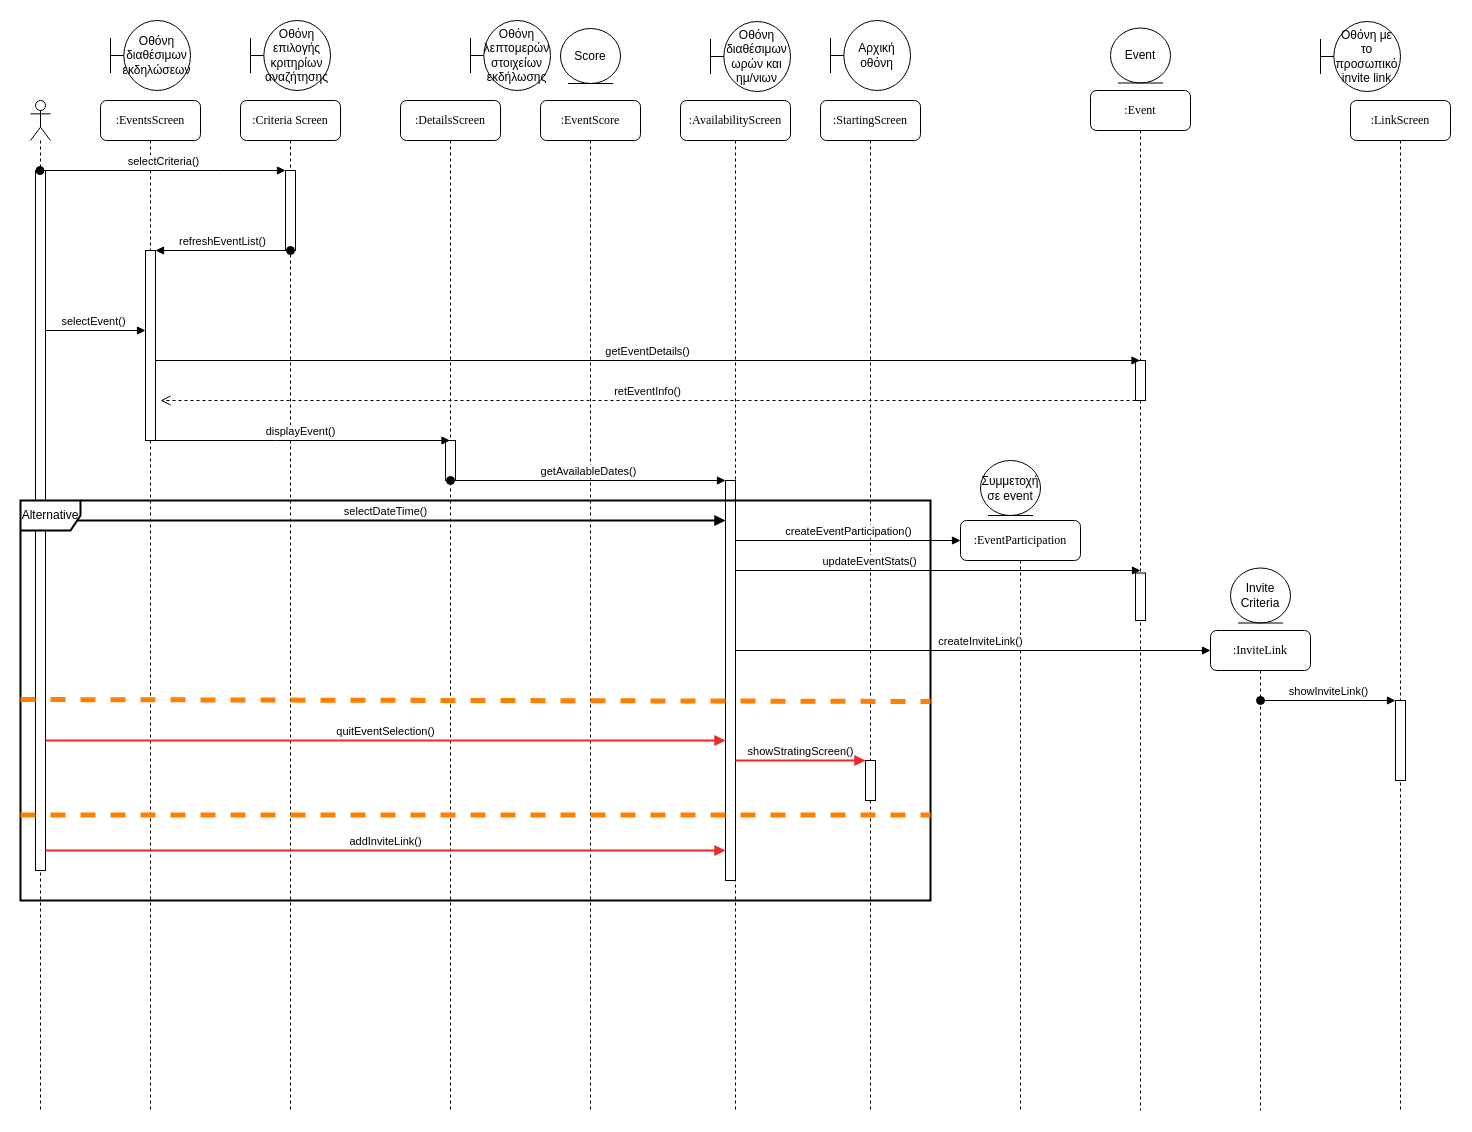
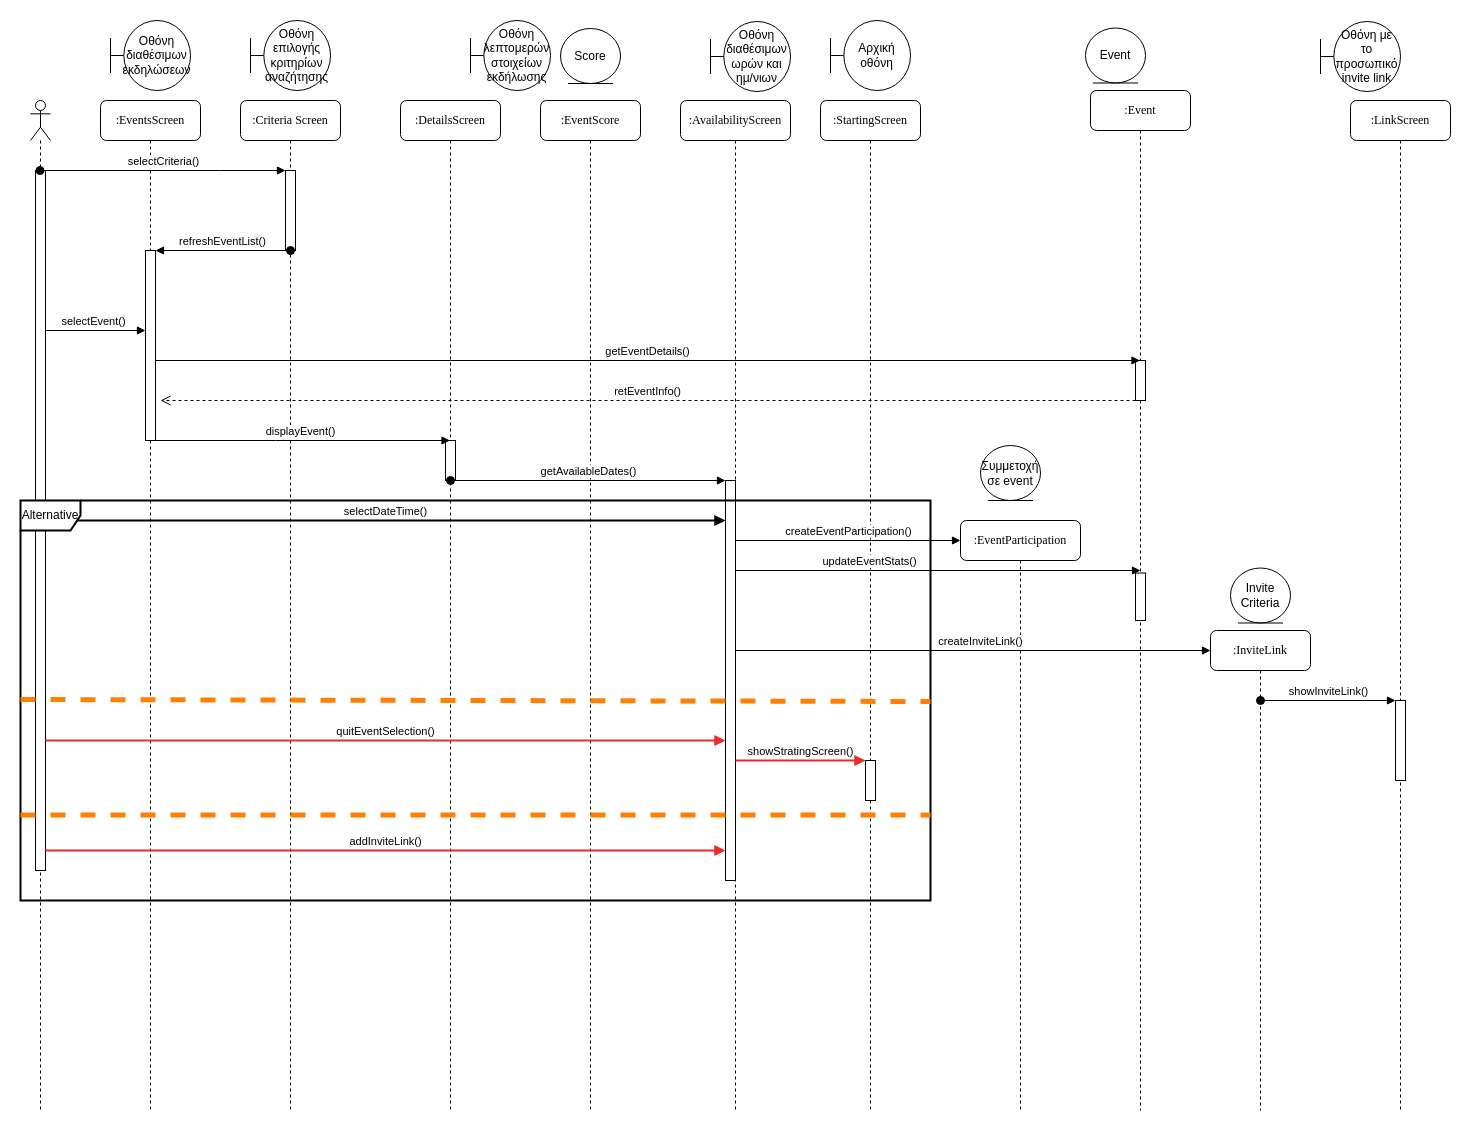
  <mxCell id="0" />
  <mxCell id="1" parent="0" />
  <mxCell id="2" value=":Criteria Screen" style="shape=umlLifeline;perimeter=lifelinePerimeter;whiteSpace=wrap;html=1;container=1;collapsible=0;recursiveResize=0;outlineConnect=0;rounded=1;shadow=0;comic=0;labelBackgroundColor=none;strokeWidth=1;fontFamily=Verdana;fontSize=12;align=center;" parent="1" vertex="1"><mxGeometry x="240" y="100" width="100" height="1010" as="geometry" /></mxCell>
  <mxCell id="3" value="" style="html=1;points=[];perimeter=orthogonalPerimeter;outlineConnect=0;targetShapes=umlLifeline;portConstraint=eastwest;newEdgeStyle={&quot;edgeStyle&quot;:&quot;elbowEdgeStyle&quot;,&quot;elbow&quot;:&quot;vertical&quot;,&quot;curved&quot;:0,&quot;rounded&quot;:0};" parent="2" vertex="1"><mxGeometry x="45" y="70" width="10" height="80" as="geometry" /></mxCell>
  <mxCell id="4" value=":DetailsScreen" style="shape=umlLifeline;perimeter=lifelinePerimeter;whiteSpace=wrap;html=1;container=1;collapsible=0;recursiveResize=0;outlineConnect=0;rounded=1;shadow=0;comic=0;labelBackgroundColor=none;strokeWidth=1;fontFamily=Verdana;fontSize=12;align=center;" parent="1" vertex="1"><mxGeometry x="400" y="100" width="100" height="1010" as="geometry" /></mxCell>
  <mxCell id="5" value="" style="html=1;points=[];perimeter=orthogonalPerimeter;outlineConnect=0;targetShapes=umlLifeline;portConstraint=eastwest;newEdgeStyle={&quot;edgeStyle&quot;:&quot;elbowEdgeStyle&quot;,&quot;elbow&quot;:&quot;vertical&quot;,&quot;curved&quot;:0,&quot;rounded&quot;:0};" vertex="1" parent="4"><mxGeometry x="45" y="340" width="10" height="40" as="geometry" /></mxCell>
  <mxCell id="6" value=":EventScore" style="shape=umlLifeline;perimeter=lifelinePerimeter;whiteSpace=wrap;html=1;container=1;collapsible=0;recursiveResize=0;outlineConnect=0;rounded=1;shadow=0;comic=0;labelBackgroundColor=none;strokeWidth=1;fontFamily=Verdana;fontSize=12;align=center;" parent="1" vertex="1"><mxGeometry x="540" y="100" width="100" height="1010" as="geometry" /></mxCell>
  <mxCell id="7" value=":AvailabilityScreen" style="shape=umlLifeline;perimeter=lifelinePerimeter;whiteSpace=wrap;html=1;container=1;collapsible=0;recursiveResize=0;outlineConnect=0;rounded=1;shadow=0;comic=0;labelBackgroundColor=none;strokeWidth=1;fontFamily=Verdana;fontSize=12;align=center;" parent="1" vertex="1"><mxGeometry x="680" y="100" width="110" height="1010" as="geometry" /></mxCell>
  <mxCell id="8" value="" style="html=1;points=[];perimeter=orthogonalPerimeter;outlineConnect=0;targetShapes=umlLifeline;portConstraint=eastwest;newEdgeStyle={&quot;edgeStyle&quot;:&quot;elbowEdgeStyle&quot;,&quot;elbow&quot;:&quot;vertical&quot;,&quot;curved&quot;:0,&quot;rounded&quot;:0};" parent="7" vertex="1"><mxGeometry x="45" y="380" width="10" height="400" as="geometry" /></mxCell>
  <mxCell id="9" value="getAvailableDates()" style="html=1;verticalAlign=bottom;startArrow=oval;endArrow=block;startSize=8;edgeStyle=elbowEdgeStyle;elbow=vertical;curved=0;rounded=0;" parent="7" target="8" edge="1"><mxGeometry relative="1" as="geometry"><mxPoint x="-230" y="380" as="sourcePoint" /><mxPoint x="40" y="380" as="targetPoint" /></mxGeometry></mxCell>
  <mxCell id="10" value=":StartingScreen" style="shape=umlLifeline;perimeter=lifelinePerimeter;whiteSpace=wrap;html=1;container=1;collapsible=0;recursiveResize=0;outlineConnect=0;rounded=1;shadow=0;comic=0;labelBackgroundColor=none;strokeWidth=1;fontFamily=Verdana;fontSize=12;align=center;" parent="1" vertex="1"><mxGeometry x="820" y="100" width="100" height="1010" as="geometry" /></mxCell>
  <mxCell id="11" value="" style="html=1;points=[];perimeter=orthogonalPerimeter;outlineConnect=0;targetShapes=umlLifeline;portConstraint=eastwest;newEdgeStyle={&quot;edgeStyle&quot;:&quot;elbowEdgeStyle&quot;,&quot;elbow&quot;:&quot;vertical&quot;,&quot;curved&quot;:0,&quot;rounded&quot;:0};" parent="10" vertex="1"><mxGeometry x="45" y="660" width="10" height="40" as="geometry" /></mxCell>
  <mxCell id="12" value=":EventParticipation" style="shape=umlLifeline;perimeter=lifelinePerimeter;whiteSpace=wrap;html=1;container=1;collapsible=0;recursiveResize=0;outlineConnect=0;rounded=1;shadow=0;comic=0;labelBackgroundColor=none;strokeWidth=1;fontFamily=Verdana;fontSize=12;align=center;" parent="1" vertex="1"><mxGeometry x="960" y="520" width="120" height="590" as="geometry" /></mxCell>
  <mxCell id="13" value=":EventsScreen" style="shape=umlLifeline;perimeter=lifelinePerimeter;whiteSpace=wrap;html=1;container=1;collapsible=0;recursiveResize=0;outlineConnect=0;rounded=1;shadow=0;comic=0;labelBackgroundColor=none;strokeWidth=1;fontFamily=Verdana;fontSize=12;align=center;" parent="1" vertex="1"><mxGeometry x="100" y="100" width="100" height="1010" as="geometry" /></mxCell>
  <mxCell id="14" value="" style="html=1;points=[];perimeter=orthogonalPerimeter;outlineConnect=0;targetShapes=umlLifeline;portConstraint=eastwest;newEdgeStyle={&quot;edgeStyle&quot;:&quot;elbowEdgeStyle&quot;,&quot;elbow&quot;:&quot;vertical&quot;,&quot;curved&quot;:0,&quot;rounded&quot;:0};" parent="13" vertex="1"><mxGeometry x="45" y="150" width="10" height="190" as="geometry" /></mxCell>
  <mxCell id="15" value="selectEvent()" style="html=1;verticalAlign=bottom;startArrow=oval;endArrow=block;startSize=8;edgeStyle=elbowEdgeStyle;elbow=vertical;curved=0;rounded=0;" parent="13" target="14" edge="1"><mxGeometry relative="1" as="geometry"><mxPoint x="-60" y="230" as="sourcePoint" /></mxGeometry></mxCell>
  <mxCell id="16" value="displayEvent()" style="html=1;verticalAlign=bottom;endArrow=block;edgeStyle=elbowEdgeStyle;elbow=vertical;curved=0;rounded=0;" edge="1" parent="13" target="4"><mxGeometry width="80" relative="1" as="geometry"><mxPoint x="50" y="340" as="sourcePoint" /><mxPoint x="130" y="340" as="targetPoint" /></mxGeometry></mxCell>
  <mxCell id="17" value="" style="shape=umlLifeline;perimeter=lifelinePerimeter;whiteSpace=wrap;html=1;container=1;dropTarget=0;collapsible=0;recursiveResize=0;outlineConnect=0;portConstraint=eastwest;newEdgeStyle={&quot;edgeStyle&quot;:&quot;elbowEdgeStyle&quot;,&quot;elbow&quot;:&quot;vertical&quot;,&quot;curved&quot;:0,&quot;rounded&quot;:0};participant=umlActor;" parent="1" vertex="1"><mxGeometry x="30" y="100" width="20" height="1010" as="geometry" /></mxCell>
  <mxCell id="18" value="" style="html=1;points=[];perimeter=orthogonalPerimeter;outlineConnect=0;targetShapes=umlLifeline;portConstraint=eastwest;newEdgeStyle={&quot;edgeStyle&quot;:&quot;elbowEdgeStyle&quot;,&quot;elbow&quot;:&quot;vertical&quot;,&quot;curved&quot;:0,&quot;rounded&quot;:0};" parent="17" vertex="1"><mxGeometry x="5" y="70" width="10" height="700" as="geometry" /></mxCell>
  <mxCell id="19" value="&lt;div&gt;Οθόνη διαθέσιμων&lt;/div&gt;&lt;div&gt;εκδηλώσεων&lt;br&gt;&lt;/div&gt;" style="shape=umlBoundary;whiteSpace=wrap;html=1;" parent="1" vertex="1"><mxGeometry x="110" width="80" height="70" as="geometry" y="20" /></mxCell>
  <mxCell id="20" value="Οθόνη επιλογής κριτηρίων αναζήτησης" style="shape=umlBoundary;whiteSpace=wrap;html=1;" parent="1" vertex="1"><mxGeometry x="250" width="80" height="70" as="geometry" y="20" /></mxCell>
  <mxCell id="21" value="&lt;div&gt;Οθόνη λεπτομερών&lt;/div&gt;&lt;div&gt;στοιχείων εκδήλωσης&lt;br&gt;&lt;/div&gt;" style="shape=umlBoundary;whiteSpace=wrap;html=1;" parent="1" vertex="1"><mxGeometry x="470" y="20" width="80" height="70" as="geometry" /></mxCell>
  <mxCell id="22" value="Score" style="ellipse;shape=umlEntity;whiteSpace=wrap;html=1;" parent="1" vertex="1"><mxGeometry x="560" y="28" width="60" height="55" as="geometry" /></mxCell>
  <mxCell id="23" value="&lt;div&gt;Οθόνη διαθέσιμων ωρών και&lt;/div&gt;&lt;div&gt;ημ/νιων&lt;br&gt;&lt;/div&gt;" style="shape=umlBoundary;whiteSpace=wrap;html=1;" parent="1" vertex="1"><mxGeometry x="710" y="21" width="80" height="70" as="geometry" /></mxCell>
  <mxCell id="24" value="Αρχική οθόνη" style="shape=umlBoundary;whiteSpace=wrap;html=1;" parent="1" vertex="1"><mxGeometry x="830" width="80" height="70" as="geometry" y="20" /></mxCell>
- <mxCell id="25" value="Συμμετοχή σε event" style="ellipse;shape=umlEntity;whiteSpace=wrap;html=1;" parent="1" vertex="1"><mxGeometry x="980" y="460" width="60" height="55" as="geometry" /></mxCell>
- <mxCell id="26" value="Event" style="ellipse;shape=umlEntity;whiteSpace=wrap;html=1;" parent="1" vertex="1"><mxGeometry x="1110" y="27.5" width="60" height="55" as="geometry" /></mxCell>
+ <mxCell id="25" value="Συμμετοχή σε event" style="ellipse;shape=umlEntity;whiteSpace=wrap;html=1;" parent="1" vertex="1"><mxGeometry x="980" y="445" width="60" height="55" as="geometry" /></mxCell>
+ <mxCell id="26" value="Event" style="ellipse;shape=umlEntity;whiteSpace=wrap;html=1;" parent="1" vertex="1"><mxGeometry x="1085" y="27.5" width="60" height="55" as="geometry" /></mxCell>
  <mxCell id="27" value="Invite Criteria" style="ellipse;shape=umlEntity;whiteSpace=wrap;html=1;" parent="1" vertex="1"><mxGeometry x="1230" y="567.5" width="60" height="55" as="geometry" /></mxCell>
  <mxCell id="28" value="Οθόνη με το προσωπικό invite link" style="shape=umlBoundary;whiteSpace=wrap;html=1;" parent="1" vertex="1"><mxGeometry x="1320" y="21" width="80" height="70" as="geometry" /></mxCell>
  <mxCell id="29" value=":Event" style="shape=umlLifeline;perimeter=lifelinePerimeter;whiteSpace=wrap;html=1;container=1;collapsible=0;recursiveResize=0;outlineConnect=0;rounded=1;shadow=0;comic=0;labelBackgroundColor=none;strokeWidth=1;fontFamily=Verdana;fontSize=12;align=center;" parent="1" vertex="1"><mxGeometry x="1090" y="90" width="100" height="1020" as="geometry" /></mxCell>
  <mxCell id="30" value="" style="html=1;points=[];perimeter=orthogonalPerimeter;outlineConnect=0;targetShapes=umlLifeline;portConstraint=eastwest;newEdgeStyle={&quot;edgeStyle&quot;:&quot;elbowEdgeStyle&quot;,&quot;elbow&quot;:&quot;vertical&quot;,&quot;curved&quot;:0,&quot;rounded&quot;:0};" vertex="1" parent="29"><mxGeometry x="45" y="482.5" width="10" height="47.5" as="geometry" /></mxCell>
  <mxCell id="31" value="" style="html=1;points=[];perimeter=orthogonalPerimeter;outlineConnect=0;targetShapes=umlLifeline;portConstraint=eastwest;newEdgeStyle={&quot;edgeStyle&quot;:&quot;elbowEdgeStyle&quot;,&quot;elbow&quot;:&quot;vertical&quot;,&quot;curved&quot;:0,&quot;rounded&quot;:0};" vertex="1" parent="29"><mxGeometry x="45" y="270" width="10" height="40" as="geometry" /></mxCell>
  <mxCell id="32" value="createInviteLink()" style="html=1;verticalAlign=bottom;endArrow=block;edgeStyle=elbowEdgeStyle;elbow=vertical;curved=0;rounded=0;" edge="1" parent="29" source="8"><mxGeometry x="0.031" width="80" relative="1" as="geometry"><mxPoint x="40" y="560.06" as="sourcePoint" /><mxPoint x="120" y="560.06" as="targetPoint" /><mxPoint as="offset" /></mxGeometry></mxCell>
  <mxCell id="33" value=":InviteLink" style="shape=umlLifeline;perimeter=lifelinePerimeter;whiteSpace=wrap;html=1;container=1;collapsible=0;recursiveResize=0;outlineConnect=0;rounded=1;shadow=0;comic=0;labelBackgroundColor=none;strokeWidth=1;fontFamily=Verdana;fontSize=12;align=center;" parent="1" vertex="1"><mxGeometry x="1210" y="630" width="100" height="480" as="geometry" /></mxCell>
  <mxCell id="34" value=":LinkScreen" style="shape=umlLifeline;perimeter=lifelinePerimeter;whiteSpace=wrap;html=1;container=1;collapsible=0;recursiveResize=0;outlineConnect=0;rounded=1;shadow=0;comic=0;labelBackgroundColor=none;strokeWidth=1;fontFamily=Verdana;fontSize=12;align=center;" parent="1" vertex="1"><mxGeometry x="1350" y="100" width="100" height="1010" as="geometry" /></mxCell>
  <mxCell id="35" value="" style="html=1;points=[];perimeter=orthogonalPerimeter;outlineConnect=0;targetShapes=umlLifeline;portConstraint=eastwest;newEdgeStyle={&quot;edgeStyle&quot;:&quot;elbowEdgeStyle&quot;,&quot;elbow&quot;:&quot;vertical&quot;,&quot;curved&quot;:0,&quot;rounded&quot;:0};" vertex="1" parent="34"><mxGeometry x="45" y="600" width="10" height="80" as="geometry" /></mxCell>
  <mxCell id="36" value="selectCriteria()" style="html=1;verticalAlign=bottom;startArrow=oval;endArrow=block;startSize=8;edgeStyle=elbowEdgeStyle;elbow=vertical;curved=0;rounded=0;" parent="1" source="17" target="3" edge="1"><mxGeometry relative="1" as="geometry"><mxPoint x="85" y="180" as="sourcePoint" /><Array as="points"><mxPoint x="220" y="170" /><mxPoint x="70" y="160" /></Array></mxGeometry></mxCell>
  <mxCell id="37" value="refreshEventList()" style="html=1;verticalAlign=bottom;startArrow=oval;endArrow=block;startSize=8;edgeStyle=elbowEdgeStyle;elbow=vertical;curved=0;rounded=0;" parent="1" edge="1"><mxGeometry relative="1" as="geometry"><mxPoint x="290" y="250" as="sourcePoint" /><mxPoint x="155" y="250" as="targetPoint" /></mxGeometry></mxCell>
  <mxCell id="38" value="selectDateTime()" style="html=1;verticalAlign=bottom;endArrow=block;edgeStyle=elbowEdgeStyle;elbow=vertical;curved=0;rounded=0;strokeWidth=2;" parent="1" source="18" target="8" edge="1"><mxGeometry width="80" relative="1" as="geometry"><mxPoint x="640" y="560" as="sourcePoint" /><mxPoint x="720" y="560" as="targetPoint" /><Array as="points"><mxPoint x="610" y="520" /><mxPoint x="530" y="530" /></Array></mxGeometry></mxCell>
  <mxCell id="39" value="quitEventSelection()" style="html=1;verticalAlign=bottom;endArrow=block;edgeStyle=elbowEdgeStyle;elbow=vertical;curved=0;rounded=0;strokeColor=#ef2929;strokeWidth=2;" parent="1" source="18" target="8" edge="1"><mxGeometry width="80" relative="1" as="geometry"><mxPoint x="55" y="560" as="sourcePoint" /><mxPoint x="725" y="560" as="targetPoint" /><Array as="points"><mxPoint x="670" y="740" /><mxPoint x="580" y="640" /><mxPoint x="490" y="610" /><mxPoint x="650" y="580" /></Array></mxGeometry></mxCell>
  <mxCell id="40" value="Alternative" style="shape=umlFrame;whiteSpace=wrap;html=1;pointerEvents=0;strokeWidth=2;" parent="1" vertex="1"><mxGeometry x="20" y="500" width="910" height="400" as="geometry" /></mxCell>
  <mxCell id="41" value="addInviteLink()" style="html=1;verticalAlign=bottom;endArrow=block;edgeStyle=elbowEdgeStyle;elbow=vertical;curved=0;rounded=0;strokeWidth=2;strokeColor=#ef2929;" parent="1" source="18" target="8" edge="1"><mxGeometry width="80" relative="1" as="geometry"><mxPoint x="60" y="680" as="sourcePoint" /><mxPoint x="720" y="680" as="targetPoint" /><Array as="points"><mxPoint x="670" y="850" /><mxPoint x="450" y="830" /><mxPoint x="580" y="780" /><mxPoint x="510" y="750" /><mxPoint x="460" y="720" /><mxPoint x="510" y="680" /></Array></mxGeometry></mxCell>
  <mxCell id="42" value="showStratingScreen()" style="html=1;verticalAlign=bottom;endArrow=block;edgeStyle=elbowEdgeStyle;elbow=vertical;curved=0;rounded=0;strokeWidth=2;strokeColor=#ef2929;" parent="1" source="8" edge="1" target="11"><mxGeometry width="80" relative="1" as="geometry"><mxPoint x="740" y="600" as="sourcePoint" /><mxPoint x="865" y="600" as="targetPoint" /><Array as="points"><mxPoint x="790" y="760" /><mxPoint x="760" y="680" /><mxPoint x="760" y="670" /><mxPoint x="840" y="640" /></Array></mxGeometry></mxCell>
  <mxCell id="43" value="createEventParticipation()" style="html=1;verticalAlign=bottom;endArrow=block;edgeStyle=elbowEdgeStyle;elbow=vertical;curved=0;rounded=0;" edge="1" parent="1" source="8"><mxGeometry width="80" relative="1" as="geometry"><mxPoint x="870" y="540" as="sourcePoint" /><mxPoint x="960" y="540" as="targetPoint" /></mxGeometry></mxCell>
  <mxCell id="44" value="updateEventStats()" style="html=1;verticalAlign=bottom;endArrow=block;edgeStyle=elbowEdgeStyle;elbow=vertical;curved=0;rounded=0;" edge="1" parent="1" source="8"><mxGeometry x="-0.334" width="80" relative="1" as="geometry"><mxPoint x="1060" y="570" as="sourcePoint" /><mxPoint x="1140" y="570" as="targetPoint" /><mxPoint x="-1" as="offset" /></mxGeometry></mxCell>
  <mxCell id="45" value="retEventInfo()" style="html=1;verticalAlign=bottom;endArrow=open;dashed=1;endSize=8;edgeStyle=elbowEdgeStyle;elbow=vertical;curved=0;rounded=0;" edge="1" parent="1" source="31"><mxGeometry x="-0.0" relative="1" as="geometry"><mxPoint x="1130" y="450" as="sourcePoint" /><mxPoint x="160" y="400" as="targetPoint" /><Array as="points"><mxPoint x="540" y="400" /><mxPoint x="790" y="450" /></Array><mxPoint as="offset" /></mxGeometry></mxCell>
  <mxCell id="46" value="getEventDetails()" style="html=1;verticalAlign=bottom;endArrow=block;edgeStyle=elbowEdgeStyle;elbow=vertical;curved=0;rounded=0;" edge="1" parent="1" source="14" target="29"><mxGeometry width="80" relative="1" as="geometry"><mxPoint x="160" y="360" as="sourcePoint" /><mxPoint x="235" y="350" as="targetPoint" /><Array as="points"><mxPoint x="450" y="360" /></Array></mxGeometry></mxCell>
  <mxCell id="47" value="" style="endArrow=none;dashed=1;html=1;rounded=0;strokeColor=#ff8000;strokeWidth=5;" edge="1" parent="1"><mxGeometry width="50" height="50" relative="1" as="geometry"><mxPoint x="20" y="814.41" as="sourcePoint" /><mxPoint x="930" y="814.41" as="targetPoint" /></mxGeometry></mxCell>
  <mxCell id="48" value="" style="endArrow=none;dashed=1;html=1;rounded=0;strokeColor=#ff8000;strokeWidth=5;" edge="1" parent="1"><mxGeometry width="50" height="50" relative="1" as="geometry"><mxPoint x="20" y="699" as="sourcePoint" /><mxPoint x="930" y="701" as="targetPoint" /></mxGeometry></mxCell>
  <mxCell id="49" value="showInviteLink()" style="html=1;verticalAlign=bottom;startArrow=oval;endArrow=block;startSize=8;edgeStyle=elbowEdgeStyle;elbow=vertical;curved=0;rounded=0;" edge="1" target="35" parent="1"><mxGeometry relative="1" as="geometry"><mxPoint x="1260" y="700" as="sourcePoint" /></mxGeometry></mxCell>
